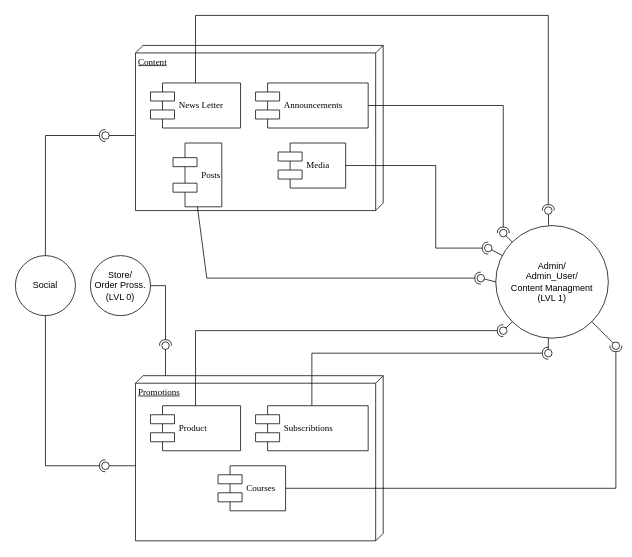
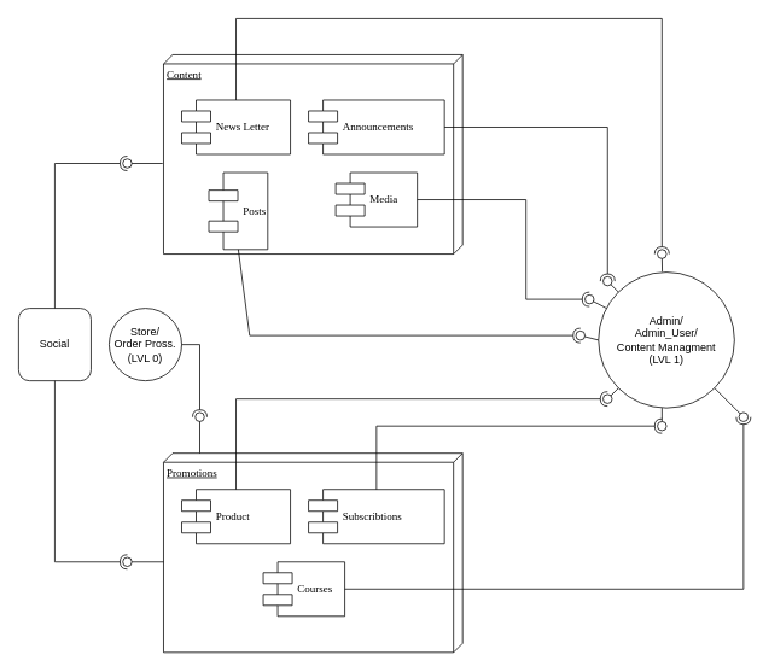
  <mxCell id="0" />
  <mxCell id="1" parent="0" />
  <mxCell id="2" value="Content" style="verticalAlign=top;align=left;spacingTop=8;spacingLeft=2;spacingRight=12;shape=cube;size=10;direction=south;fontStyle=4;html=1;rounded=0;shadow=0;comic=0;labelBackgroundColor=none;strokeWidth=1;fontFamily=Verdana;fontSize=12" parent="1" vertex="1"><mxGeometry x="180" y="60" width="330" height="220" as="geometry" /></mxCell>
  <mxCell id="3" value="News Letter" style="shape=component;align=left;spacingLeft=36;rounded=0;shadow=0;comic=0;labelBackgroundColor=none;strokeWidth=1;fontFamily=Verdana;fontSize=12;html=1;" parent="1" vertex="1"><mxGeometry x="200" y="110" width="120" height="60" as="geometry" /></mxCell>
  <mxCell id="4" value="Announcements" style="shape=component;align=left;spacingLeft=36;rounded=0;shadow=0;comic=0;labelBackgroundColor=none;strokeWidth=1;fontFamily=Verdana;fontSize=12;html=1;" vertex="1" parent="1"><mxGeometry x="340" y="110" width="150" height="60" as="geometry" /></mxCell>
  <mxCell id="5" value="Posts" style="shape=component;align=left;spacingLeft=36;rounded=0;shadow=0;comic=0;labelBackgroundColor=none;strokeWidth=1;fontFamily=Verdana;fontSize=12;html=1;" vertex="1" parent="1"><mxGeometry x="230" y="190" width="65" height="85" as="geometry" /></mxCell>
  <mxCell id="6" value="Media" style="shape=component;align=left;spacingLeft=36;rounded=0;shadow=0;comic=0;labelBackgroundColor=none;strokeWidth=1;fontFamily=Verdana;fontSize=12;html=1;" vertex="1" parent="1"><mxGeometry x="370" y="190" width="90" height="60" as="geometry" /></mxCell>
  <mxCell id="7" value="Promotions" style="verticalAlign=top;align=left;spacingTop=8;spacingLeft=2;spacingRight=12;shape=cube;size=10;direction=south;fontStyle=4;html=1;rounded=0;shadow=0;comic=0;labelBackgroundColor=none;strokeWidth=1;fontFamily=Verdana;fontSize=12" vertex="1" parent="1"><mxGeometry x="180" y="500" width="330" height="220" as="geometry" /></mxCell>
  <mxCell id="8" value="Product" style="shape=component;align=left;spacingLeft=36;rounded=0;shadow=0;comic=0;labelBackgroundColor=none;strokeWidth=1;fontFamily=Verdana;fontSize=12;html=1;" vertex="1" parent="1"><mxGeometry x="200" y="540" width="120" height="60" as="geometry" /></mxCell>
  <mxCell id="9" value="Subscribtions" style="shape=component;align=left;spacingLeft=36;rounded=0;shadow=0;comic=0;labelBackgroundColor=none;strokeWidth=1;fontFamily=Verdana;fontSize=12;html=1;" vertex="1" parent="1"><mxGeometry x="340" y="540" width="150" height="60" as="geometry" /></mxCell>
  <mxCell id="10" value="Courses" style="shape=component;align=left;spacingLeft=36;rounded=0;shadow=0;comic=0;labelBackgroundColor=none;strokeWidth=1;fontFamily=Verdana;fontSize=12;html=1;" vertex="1" parent="1"><mxGeometry x="290" y="620" width="90" height="60" as="geometry" /></mxCell>
  <mxCell id="11" value="Admin/&lt;div&gt;Admin_User/&lt;/div&gt;&lt;div&gt;Content Managment&lt;/div&gt;&lt;div&gt;(LVL 1)&lt;/div&gt;" style="ellipse;whiteSpace=wrap;html=1;aspect=fixed;" vertex="1" parent="1"><mxGeometry x="660" y="300" width="150" height="150" as="geometry" /></mxCell>
  <mxCell id="12" value="" style="rounded=0;orthogonalLoop=1;jettySize=auto;html=1;endArrow=halfCircle;endFill=0;endSize=6;strokeWidth=1;sketch=0;exitX=1;exitY=0.5;exitDx=0;exitDy=0;" edge="1" parent="1" source="4"><mxGeometry relative="1" as="geometry"><mxPoint x="640" y="325" as="sourcePoint" /><mxPoint x="670" y="310" as="targetPoint" /><Array as="points"><mxPoint x="670" y="140" /></Array></mxGeometry></mxCell>
  <mxCell id="13" value="" style="rounded=0;orthogonalLoop=1;jettySize=auto;html=1;endArrow=oval;endFill=0;sketch=0;sourcePerimeterSpacing=0;targetPerimeterSpacing=0;endSize=10;exitX=0;exitY=0;exitDx=0;exitDy=0;" edge="1" parent="1" source="11"><mxGeometry relative="1" as="geometry"><mxPoint x="600" y="325" as="sourcePoint" /><mxPoint x="670" y="310" as="targetPoint" /></mxGeometry></mxCell>
  <mxCell id="14" value="" style="ellipse;whiteSpace=wrap;html=1;align=center;aspect=fixed;fillColor=none;strokeColor=none;resizable=0;perimeter=centerPerimeter;rotatable=0;allowArrows=0;points=[];outlineConnect=1;" vertex="1" parent="1"><mxGeometry x="615" y="320" width="10" height="10" as="geometry" /></mxCell>
  <mxCell id="15" value="" style="rounded=0;orthogonalLoop=1;jettySize=auto;html=1;endArrow=halfCircle;endFill=0;endSize=6;strokeWidth=1;sketch=0;exitX=1;exitY=0.5;exitDx=0;exitDy=0;" edge="1" parent="1" source="6"><mxGeometry relative="1" as="geometry"><mxPoint x="590" y="290" as="sourcePoint" /><mxPoint x="650" y="330" as="targetPoint" /><Array as="points"><mxPoint x="580" y="220" /><mxPoint x="580" y="330" /></Array></mxGeometry></mxCell>
  <mxCell id="16" value="" style="rounded=0;orthogonalLoop=1;jettySize=auto;html=1;endArrow=oval;endFill=0;sketch=0;sourcePerimeterSpacing=0;targetPerimeterSpacing=0;endSize=10;" edge="1" parent="1" source="11"><mxGeometry relative="1" as="geometry"><mxPoint x="600" y="325" as="sourcePoint" /><mxPoint x="650" y="330" as="targetPoint" /></mxGeometry></mxCell>
  <mxCell id="17" value="" style="ellipse;whiteSpace=wrap;html=1;align=center;aspect=fixed;fillColor=none;strokeColor=none;resizable=0;perimeter=centerPerimeter;rotatable=0;allowArrows=0;points=[];outlineConnect=1;" vertex="1" parent="1"><mxGeometry x="615" y="320" width="10" height="10" as="geometry" /></mxCell>
  <mxCell id="18" value="" style="rounded=0;orthogonalLoop=1;jettySize=auto;html=1;endArrow=halfCircle;endFill=0;endSize=6;strokeWidth=1;sketch=0;exitX=0.5;exitY=1;exitDx=0;exitDy=0;" edge="1" parent="1" source="5"><mxGeometry relative="1" as="geometry"><mxPoint x="640" y="325" as="sourcePoint" /><mxPoint x="640" y="370" as="targetPoint" /><Array as="points"><mxPoint x="275" y="370" /></Array></mxGeometry></mxCell>
  <mxCell id="19" value="" style="rounded=0;orthogonalLoop=1;jettySize=auto;html=1;endArrow=oval;endFill=0;sketch=0;sourcePerimeterSpacing=0;targetPerimeterSpacing=0;endSize=10;exitX=0;exitY=0.5;exitDx=0;exitDy=0;" edge="1" parent="1" source="11"><mxGeometry relative="1" as="geometry"><mxPoint x="600" y="325" as="sourcePoint" /><mxPoint x="640" y="370" as="targetPoint" /></mxGeometry></mxCell>
  <mxCell id="20" value="" style="ellipse;whiteSpace=wrap;html=1;align=center;aspect=fixed;fillColor=none;strokeColor=none;resizable=0;perimeter=centerPerimeter;rotatable=0;allowArrows=0;points=[];outlineConnect=1;" vertex="1" parent="1"><mxGeometry x="615" y="320" width="10" height="10" as="geometry" /></mxCell>
  <mxCell id="21" value="" style="rounded=0;orthogonalLoop=1;jettySize=auto;html=1;endArrow=halfCircle;endFill=0;endSize=6;strokeWidth=1;sketch=0;exitX=0.5;exitY=0;exitDx=0;exitDy=0;" edge="1" parent="1" source="3"><mxGeometry relative="1" as="geometry"><mxPoint x="640" y="325" as="sourcePoint" /><mxPoint x="730" y="280" as="targetPoint" /><Array as="points"><mxPoint x="260" y="20" /><mxPoint x="730" y="20" /></Array></mxGeometry></mxCell>
  <mxCell id="22" value="" style="rounded=0;orthogonalLoop=1;jettySize=auto;html=1;endArrow=oval;endFill=0;sketch=0;sourcePerimeterSpacing=0;targetPerimeterSpacing=0;endSize=10;exitX=0.469;exitY=-0.003;exitDx=0;exitDy=0;exitPerimeter=0;" edge="1" parent="1" source="11"><mxGeometry relative="1" as="geometry"><mxPoint x="600" y="325" as="sourcePoint" /><mxPoint x="730" y="280" as="targetPoint" /></mxGeometry></mxCell>
  <mxCell id="23" value="" style="ellipse;whiteSpace=wrap;html=1;align=center;aspect=fixed;fillColor=none;strokeColor=none;resizable=0;perimeter=centerPerimeter;rotatable=0;allowArrows=0;points=[];outlineConnect=1;" vertex="1" parent="1"><mxGeometry x="615" y="320" width="10" height="10" as="geometry" /></mxCell>
- <mxCell id="24" value="Social" style="ellipse;whiteSpace=wrap;html=1;aspect=fixed;" vertex="1" parent="1"><mxGeometry x="20" y="340" width="80" height="80" as="geometry" /></mxCell>
+ <mxCell id="24" value="Social" style="whiteSpace=wrap;html=1;aspect=fixed;rounded=1;" vertex="1" parent="1"><mxGeometry x="20" y="340" width="80" height="80" as="geometry" /></mxCell>
  <mxCell id="25" value="" style="rounded=0;orthogonalLoop=1;jettySize=auto;html=1;endArrow=halfCircle;endFill=0;endSize=6;strokeWidth=1;sketch=0;exitX=0.5;exitY=0;exitDx=0;exitDy=0;" edge="1" parent="1" source="24"><mxGeometry relative="1" as="geometry"><mxPoint x="640" y="325" as="sourcePoint" /><mxPoint x="140" y="180" as="targetPoint" /><Array as="points"><mxPoint x="60" y="180" /></Array></mxGeometry></mxCell>
  <mxCell id="26" value="" style="rounded=0;orthogonalLoop=1;jettySize=auto;html=1;endArrow=oval;endFill=0;sketch=0;sourcePerimeterSpacing=0;targetPerimeterSpacing=0;endSize=10;" edge="1" parent="1"><mxGeometry relative="1" as="geometry"><mxPoint x="179" y="180" as="sourcePoint" /><mxPoint x="140" y="180" as="targetPoint" /></mxGeometry></mxCell>
  <mxCell id="27" value="" style="ellipse;whiteSpace=wrap;html=1;align=center;aspect=fixed;fillColor=none;strokeColor=none;resizable=0;perimeter=centerPerimeter;rotatable=0;allowArrows=0;points=[];outlineConnect=1;" vertex="1" parent="1"><mxGeometry x="615" y="320" width="10" height="10" as="geometry" /></mxCell>
  <mxCell id="28" value="" style="rounded=0;orthogonalLoop=1;jettySize=auto;html=1;endArrow=halfCircle;endFill=0;endSize=6;strokeWidth=1;sketch=0;exitX=0.5;exitY=1;exitDx=0;exitDy=0;" edge="1" parent="1" source="24"><mxGeometry relative="1" as="geometry"><mxPoint x="430" y="455" as="sourcePoint" /><mxPoint x="140" y="620" as="targetPoint" /><Array as="points"><mxPoint x="60" y="620" /></Array></mxGeometry></mxCell>
  <mxCell id="29" value="" style="rounded=0;orthogonalLoop=1;jettySize=auto;html=1;endArrow=oval;endFill=0;sketch=0;sourcePerimeterSpacing=0;targetPerimeterSpacing=0;endSize=10;" edge="1" parent="1"><mxGeometry relative="1" as="geometry"><mxPoint x="180" y="620" as="sourcePoint" /><mxPoint x="140" y="620" as="targetPoint" /></mxGeometry></mxCell>
  <mxCell id="30" value="" style="ellipse;whiteSpace=wrap;html=1;align=center;aspect=fixed;fillColor=none;strokeColor=none;resizable=0;perimeter=centerPerimeter;rotatable=0;allowArrows=0;points=[];outlineConnect=1;" vertex="1" parent="1"><mxGeometry x="405" y="450" width="10" height="10" as="geometry" /></mxCell>
  <mxCell id="31" value="" style="rounded=0;orthogonalLoop=1;jettySize=auto;html=1;endArrow=halfCircle;endFill=0;endSize=6;strokeWidth=1;sketch=0;exitX=0.5;exitY=0;exitDx=0;exitDy=0;" edge="1" parent="1" source="8"><mxGeometry relative="1" as="geometry"><mxPoint x="420" y="445" as="sourcePoint" /><mxPoint x="670" y="440" as="targetPoint" /><Array as="points"><mxPoint x="260" y="440" /></Array></mxGeometry></mxCell>
  <mxCell id="32" value="" style="rounded=0;orthogonalLoop=1;jettySize=auto;html=1;endArrow=oval;endFill=0;sketch=0;sourcePerimeterSpacing=0;targetPerimeterSpacing=0;endSize=10;exitX=0;exitY=1;exitDx=0;exitDy=0;" edge="1" parent="1" source="11"><mxGeometry relative="1" as="geometry"><mxPoint x="380" y="445" as="sourcePoint" /><mxPoint x="670" y="440" as="targetPoint" /></mxGeometry></mxCell>
  <mxCell id="33" value="" style="ellipse;whiteSpace=wrap;html=1;align=center;aspect=fixed;fillColor=none;strokeColor=none;resizable=0;perimeter=centerPerimeter;rotatable=0;allowArrows=0;points=[];outlineConnect=1;" vertex="1" parent="1"><mxGeometry x="395" y="440" width="10" height="10" as="geometry" /></mxCell>
  <mxCell id="34" value="" style="rounded=0;orthogonalLoop=1;jettySize=auto;html=1;endArrow=halfCircle;endFill=0;endSize=6;strokeWidth=1;sketch=0;exitX=0.5;exitY=0;exitDx=0;exitDy=0;" edge="1" parent="1" source="9"><mxGeometry relative="1" as="geometry"><mxPoint x="420" y="445" as="sourcePoint" /><mxPoint x="730" y="470" as="targetPoint" /><Array as="points"><mxPoint x="415" y="470" /></Array></mxGeometry></mxCell>
  <mxCell id="35" value="" style="rounded=0;orthogonalLoop=1;jettySize=auto;html=1;endArrow=oval;endFill=0;sketch=0;sourcePerimeterSpacing=0;targetPerimeterSpacing=0;endSize=10;exitX=0.467;exitY=1;exitDx=0;exitDy=0;exitPerimeter=0;" edge="1" parent="1" source="11"><mxGeometry relative="1" as="geometry"><mxPoint x="380" y="445" as="sourcePoint" /><mxPoint x="730" y="470" as="targetPoint" /></mxGeometry></mxCell>
  <mxCell id="36" value="" style="ellipse;whiteSpace=wrap;html=1;align=center;aspect=fixed;fillColor=none;strokeColor=none;resizable=0;perimeter=centerPerimeter;rotatable=0;allowArrows=0;points=[];outlineConnect=1;" vertex="1" parent="1"><mxGeometry x="395" y="440" width="10" height="10" as="geometry" /></mxCell>
  <mxCell id="37" value="" style="rounded=0;orthogonalLoop=1;jettySize=auto;html=1;endArrow=halfCircle;endFill=0;endSize=6;strokeWidth=1;sketch=0;exitX=1;exitY=0.5;exitDx=0;exitDy=0;" edge="1" parent="1" source="10"><mxGeometry relative="1" as="geometry"><mxPoint x="420" y="445" as="sourcePoint" /><mxPoint x="820" y="460" as="targetPoint" /><Array as="points"><mxPoint x="820" y="650" /></Array></mxGeometry></mxCell>
  <mxCell id="38" value="" style="rounded=0;orthogonalLoop=1;jettySize=auto;html=1;endArrow=oval;endFill=0;sketch=0;sourcePerimeterSpacing=0;targetPerimeterSpacing=0;endSize=10;exitX=1;exitY=1;exitDx=0;exitDy=0;" edge="1" parent="1" source="11"><mxGeometry relative="1" as="geometry"><mxPoint x="380" y="445" as="sourcePoint" /><mxPoint x="820" y="460" as="targetPoint" /></mxGeometry></mxCell>
  <mxCell id="39" value="" style="ellipse;whiteSpace=wrap;html=1;align=center;aspect=fixed;fillColor=none;strokeColor=none;resizable=0;perimeter=centerPerimeter;rotatable=0;allowArrows=0;points=[];outlineConnect=1;" vertex="1" parent="1"><mxGeometry x="395" y="440" width="10" height="10" as="geometry" /></mxCell>
  <mxCell id="40" value="Store/&lt;div&gt;Order Pross.&lt;/div&gt;&lt;div&gt;(LVL 0)&lt;/div&gt;" style="ellipse;whiteSpace=wrap;html=1;aspect=fixed;" vertex="1" parent="1"><mxGeometry x="120" y="340" width="80" height="80" as="geometry" /></mxCell>
  <mxCell id="41" value="" style="rounded=0;orthogonalLoop=1;jettySize=auto;html=1;endArrow=halfCircle;endFill=0;endSize=6;strokeWidth=1;sketch=0;exitX=1;exitY=0.5;exitDx=0;exitDy=0;" edge="1" parent="1" source="40"><mxGeometry relative="1" as="geometry"><mxPoint x="420" y="445" as="sourcePoint" /><mxPoint x="220" y="460" as="targetPoint" /><Array as="points"><mxPoint x="220" y="380" /></Array></mxGeometry></mxCell>
  <mxCell id="42" value="" style="rounded=0;orthogonalLoop=1;jettySize=auto;html=1;endArrow=oval;endFill=0;sketch=0;sourcePerimeterSpacing=0;targetPerimeterSpacing=0;endSize=10;" edge="1" parent="1"><mxGeometry relative="1" as="geometry"><mxPoint x="220" y="500" as="sourcePoint" /><mxPoint x="220" y="460" as="targetPoint" /></mxGeometry></mxCell>
  <mxCell id="43" value="" style="ellipse;whiteSpace=wrap;html=1;align=center;aspect=fixed;fillColor=none;strokeColor=none;resizable=0;perimeter=centerPerimeter;rotatable=0;allowArrows=0;points=[];outlineConnect=1;" vertex="1" parent="1"><mxGeometry x="395" y="440" width="10" height="10" as="geometry" /></mxCell>
